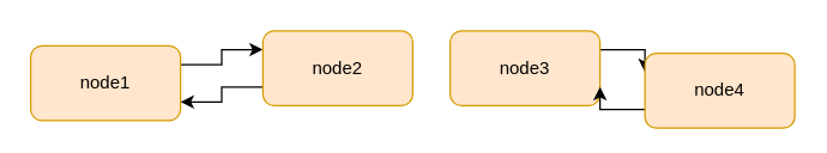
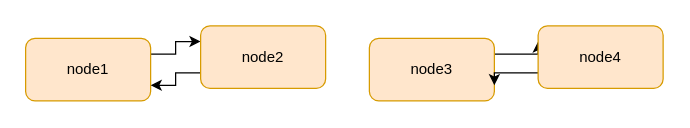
  <mxCell id="0" />
  <mxCell id="1" parent="0" />
  <mxCell id="2" style="edgeStyle=orthogonalEdgeStyle;rounded=0;orthogonalLoop=1;jettySize=auto;html=1;exitX=1;exitY=0.25;exitDx=0;exitDy=0;entryX=0;entryY=0.25;entryDx=0;entryDy=0;" edge="1" parent="1" source="3" target="5"><mxGeometry relative="1" as="geometry" /></mxCell>
  <mxCell id="3" value="node1" style="rounded=1;whiteSpace=wrap;html=1;fillColor=#ffe6cc;strokeColor=#d79b00;" vertex="1" parent="1"><mxGeometry x="20" y="30" width="100" height="50" as="geometry" /></mxCell>
  <mxCell id="4" style="edgeStyle=orthogonalEdgeStyle;rounded=0;orthogonalLoop=1;jettySize=auto;html=1;exitX=0;exitY=0.75;exitDx=0;exitDy=0;entryX=1;entryY=0.75;entryDx=0;entryDy=0;" edge="1" parent="1" source="5" target="3"><mxGeometry relative="1" as="geometry" /></mxCell>
- <mxCell id="5" value="node2" style="rounded=1;whiteSpace=wrap;html=1;fillColor=#ffe6cc;strokeColor=#d79b00;" vertex="1" parent="1"><mxGeometry x="175" y="20" width="100" height="50" as="geometry" /></mxCell>
+ <mxCell id="5" value="node2" style="rounded=1;whiteSpace=wrap;html=1;fillColor=#ffe6cc;strokeColor=#d79b00;" vertex="1" parent="1"><mxGeometry x="160" y="20" width="100" height="50" as="geometry" /></mxCell>
  <mxCell id="6" style="edgeStyle=orthogonalEdgeStyle;rounded=0;orthogonalLoop=1;jettySize=auto;html=1;exitX=1;exitY=0.25;exitDx=0;exitDy=0;entryX=0;entryY=0.25;entryDx=0;entryDy=0;" edge="1" parent="1" source="7" target="9"><mxGeometry relative="1" as="geometry" /></mxCell>
- <mxCell id="7" value="node3" style="rounded=1;whiteSpace=wrap;html=1;fillColor=#ffe6cc;strokeColor=#d79b00;" vertex="1" parent="1"><mxGeometry x="300" y="20" width="100" height="50" as="geometry" /></mxCell>
+ <mxCell id="7" value="node3" style="rounded=1;whiteSpace=wrap;html=1;fillColor=#ffe6cc;strokeColor=#d79b00;" vertex="1" parent="1"><mxGeometry x="295" y="30" width="100" height="50" as="geometry" /></mxCell>
  <mxCell id="8" style="edgeStyle=orthogonalEdgeStyle;rounded=0;orthogonalLoop=1;jettySize=auto;html=1;exitX=0;exitY=0.75;exitDx=0;exitDy=0;entryX=1;entryY=0.75;entryDx=0;entryDy=0;" edge="1" parent="1" source="9" target="7"><mxGeometry relative="1" as="geometry" /></mxCell>
- <mxCell id="9" value="node4" style="rounded=1;whiteSpace=wrap;html=1;fillColor=#ffe6cc;strokeColor=#d79b00;" vertex="1" parent="1"><mxGeometry x="430" y="35" width="100" height="50" as="geometry" /></mxCell>
+ <mxCell id="9" value="node4" style="rounded=1;whiteSpace=wrap;html=1;fillColor=#ffe6cc;strokeColor=#d79b00;" vertex="1" parent="1"><mxGeometry x="430" y="20" width="100" height="50" as="geometry" /></mxCell>
